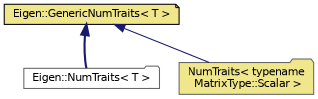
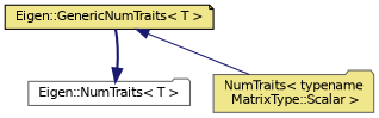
  digraph {
    node [color=gray40 fillcolor=khaki fontname=Helvetica fontsize=10 shape=folder style=filled]
    edge [color=midnightblue dir=back fontname=Helvetica fontsize=10 labelfontname=Helvetica labelfontsize=10]
    n1 [color=black fontcolor=black height=0.2 label="Eigen::GenericNumTraits\< T \>" shape=note width=0.4]
    n2 [fillcolor=white height=0.2 label="Eigen::NumTraits\< T \>" width=0.4]
    n3 [height=0.2 label="NumTraits\< typename\l MatrixType::Scalar \>" width=0.4]
-   n1 -> n2 [style=bold]
+   n2 -> n1 [style=bold]
    n1 -> n3 [style=solid]
  }
